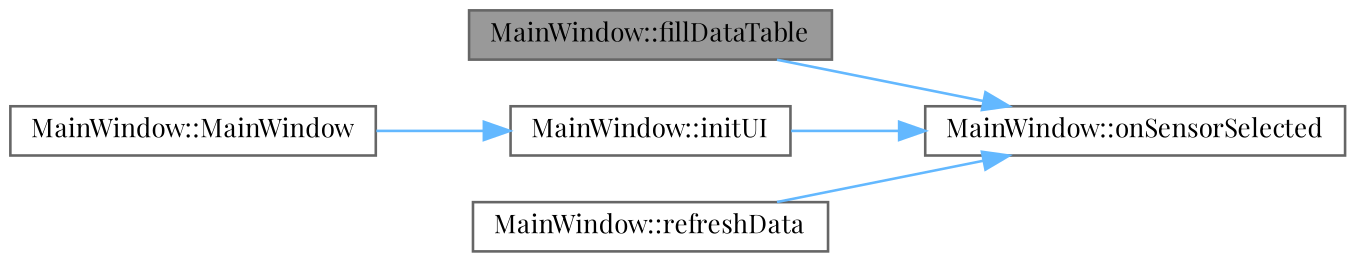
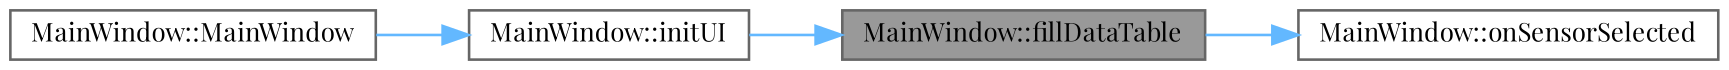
  digraph {
    fontname="Playfair Display"
    rankdir=RL
    node [color=grey40 fillcolor=white fontname="Playfair Display" fontsize=10 shape=box style=filled]
    edge [color=steelblue1 dir=back fontname="Playfair Display" fontsize=10 labelfontname=Helvetica labelfontsize=10 style=solid]
    n1 [color=gray40 fillcolor=grey60 fontcolor=black height=0.2 label="MainWindow::fillDataTable" width=0.4]
    n2 [height=0.2 label="MainWindow::onSensorSelected" width=0.4]
    n3 [height=0.2 label="MainWindow::initUI" width=0.4]
-   n4 [height=0.2 label="MainWindow::refreshData" width=0.4]
    n5 [height=0.2 label="MainWindow::MainWindow" width=0.4]
    n2 -> n1
-   n2 -> n3
-   n2 -> n4
+   n1 -> n3
    n3 -> n5
  }
